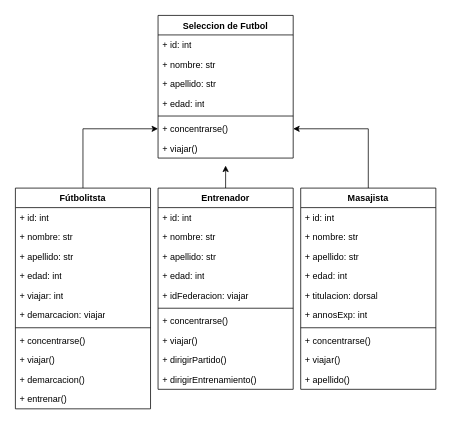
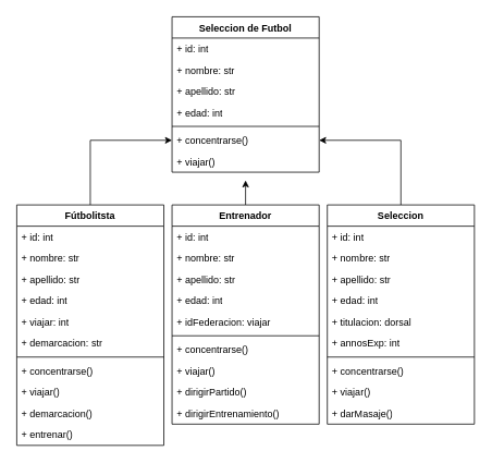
  <mxCell id="0" />
  <mxCell id="1" parent="0" />
  <mxCell id="2" value="Seleccion de Futbol" style="swimlane;fontStyle=1;align=center;verticalAlign=top;childLayout=stackLayout;horizontal=1;startSize=26;horizontalStack=0;resizeParent=1;resizeParentMax=0;resizeLast=0;collapsible=1;marginBottom=0;whiteSpace=wrap;html=1;" vertex="1" parent="1"><mxGeometry x="210" y="20" width="180" height="190" as="geometry"><mxRectangle x="310" y="290" width="100" height="30" as="alternateBounds" /></mxGeometry></mxCell>
  <mxCell id="3" value="+ id: int" style="text;strokeColor=none;fillColor=none;align=left;verticalAlign=top;spacingLeft=4;spacingRight=4;overflow=hidden;rotatable=0;points=[[0,0.5],[1,0.5]];portConstraint=eastwest;whiteSpace=wrap;html=1;" vertex="1" parent="2"><mxGeometry y="26" width="180" height="26" as="geometry" /></mxCell>
  <mxCell id="4" value="+ nombre: str" style="text;strokeColor=none;fillColor=none;align=left;verticalAlign=top;spacingLeft=4;spacingRight=4;overflow=hidden;rotatable=0;points=[[0,0.5],[1,0.5]];portConstraint=eastwest;whiteSpace=wrap;html=1;" vertex="1" parent="2"><mxGeometry y="52" width="180" height="26" as="geometry" /></mxCell>
  <mxCell id="5" value="+ apellido: str" style="text;strokeColor=none;fillColor=none;align=left;verticalAlign=top;spacingLeft=4;spacingRight=4;overflow=hidden;rotatable=0;points=[[0,0.5],[1,0.5]];portConstraint=eastwest;whiteSpace=wrap;html=1;" vertex="1" parent="2"><mxGeometry y="78" width="180" height="26" as="geometry" /></mxCell>
  <mxCell id="6" value="+ edad: int" style="text;strokeColor=none;fillColor=none;align=left;verticalAlign=top;spacingLeft=4;spacingRight=4;overflow=hidden;rotatable=0;points=[[0,0.5],[1,0.5]];portConstraint=eastwest;whiteSpace=wrap;html=1;" vertex="1" parent="2"><mxGeometry y="104" width="180" height="26" as="geometry" /></mxCell>
  <mxCell id="7" value="" style="line;strokeWidth=1;fillColor=none;align=left;verticalAlign=middle;spacingTop=-1;spacingLeft=3;spacingRight=3;rotatable=0;labelPosition=right;points=[];portConstraint=eastwest;strokeColor=inherit;" vertex="1" parent="2"><mxGeometry y="130" width="180" height="8" as="geometry" /></mxCell>
  <mxCell id="8" value="+ concentrarse()" style="text;strokeColor=none;fillColor=none;align=left;verticalAlign=top;spacingLeft=4;spacingRight=4;overflow=hidden;rotatable=0;points=[[0,0.5],[1,0.5]];portConstraint=eastwest;whiteSpace=wrap;html=1;" vertex="1" parent="2"><mxGeometry y="138" width="180" height="26" as="geometry" /></mxCell>
  <mxCell id="9" value="+ viajar()" style="text;strokeColor=none;fillColor=none;align=left;verticalAlign=top;spacingLeft=4;spacingRight=4;overflow=hidden;rotatable=0;points=[[0,0.5],[1,0.5]];portConstraint=eastwest;whiteSpace=wrap;html=1;" vertex="1" parent="2"><mxGeometry y="164" width="180" height="26" as="geometry" /></mxCell>
  <mxCell id="10" style="edgeStyle=orthogonalEdgeStyle;rounded=0;orthogonalLoop=1;jettySize=auto;html=1;exitX=0.5;exitY=0;exitDx=0;exitDy=0;entryX=0;entryY=0.5;entryDx=0;entryDy=0;" edge="1" parent="1" source="11" target="8"><mxGeometry relative="1" as="geometry" /></mxCell>
  <mxCell id="11" value="Fútbolitsta" style="swimlane;fontStyle=1;align=center;verticalAlign=top;childLayout=stackLayout;horizontal=1;startSize=26;horizontalStack=0;resizeParent=1;resizeParentMax=0;resizeLast=0;collapsible=1;marginBottom=0;whiteSpace=wrap;html=1;" vertex="1" parent="1"><mxGeometry x="20" y="250" width="180" height="294" as="geometry"><mxRectangle x="310" y="290" width="100" height="30" as="alternateBounds" /></mxGeometry></mxCell>
  <mxCell id="12" value="+ id: int" style="text;strokeColor=none;fillColor=none;align=left;verticalAlign=top;spacingLeft=4;spacingRight=4;overflow=hidden;rotatable=0;points=[[0,0.5],[1,0.5]];portConstraint=eastwest;whiteSpace=wrap;html=1;" vertex="1" parent="11"><mxGeometry y="26" width="180" height="26" as="geometry" /></mxCell>
  <mxCell id="13" value="+ nombre: str" style="text;strokeColor=none;fillColor=none;align=left;verticalAlign=top;spacingLeft=4;spacingRight=4;overflow=hidden;rotatable=0;points=[[0,0.5],[1,0.5]];portConstraint=eastwest;whiteSpace=wrap;html=1;" vertex="1" parent="11"><mxGeometry y="52" width="180" height="26" as="geometry" /></mxCell>
  <mxCell id="14" value="+ apellido: str" style="text;strokeColor=none;fillColor=none;align=left;verticalAlign=top;spacingLeft=4;spacingRight=4;overflow=hidden;rotatable=0;points=[[0,0.5],[1,0.5]];portConstraint=eastwest;whiteSpace=wrap;html=1;" vertex="1" parent="11"><mxGeometry y="78" width="180" height="26" as="geometry" /></mxCell>
  <mxCell id="15" value="+ edad: int" style="text;strokeColor=none;fillColor=none;align=left;verticalAlign=top;spacingLeft=4;spacingRight=4;overflow=hidden;rotatable=0;points=[[0,0.5],[1,0.5]];portConstraint=eastwest;whiteSpace=wrap;html=1;" vertex="1" parent="11"><mxGeometry y="104" width="180" height="26" as="geometry" /></mxCell>
  <mxCell id="16" value="+ viajar: int" style="text;strokeColor=none;fillColor=none;align=left;verticalAlign=top;spacingLeft=4;spacingRight=4;overflow=hidden;rotatable=0;points=[[0,0.5],[1,0.5]];portConstraint=eastwest;whiteSpace=wrap;html=1;" vertex="1" parent="11"><mxGeometry y="130" width="180" height="26" as="geometry" /></mxCell>
- <mxCell id="17" value="+ demarcacion: viajar" style="text;strokeColor=none;fillColor=none;align=left;verticalAlign=top;spacingLeft=4;spacingRight=4;overflow=hidden;rotatable=0;points=[[0,0.5],[1,0.5]];portConstraint=eastwest;whiteSpace=wrap;html=1;" vertex="1" parent="11"><mxGeometry y="156" width="180" height="26" as="geometry" /></mxCell>
+ <mxCell id="17" value="+ demarcacion: str" style="text;strokeColor=none;fillColor=none;align=left;verticalAlign=top;spacingLeft=4;spacingRight=4;overflow=hidden;rotatable=0;points=[[0,0.5],[1,0.5]];portConstraint=eastwest;whiteSpace=wrap;html=1;" vertex="1" parent="11"><mxGeometry y="156" width="180" height="26" as="geometry" /></mxCell>
  <mxCell id="18" value="" style="line;strokeWidth=1;fillColor=none;align=left;verticalAlign=middle;spacingTop=-1;spacingLeft=3;spacingRight=3;rotatable=0;labelPosition=right;points=[];portConstraint=eastwest;strokeColor=inherit;" vertex="1" parent="11"><mxGeometry y="182" width="180" height="8" as="geometry" /></mxCell>
  <mxCell id="19" value="+ concentrarse()" style="text;strokeColor=none;fillColor=none;align=left;verticalAlign=top;spacingLeft=4;spacingRight=4;overflow=hidden;rotatable=0;points=[[0,0.5],[1,0.5]];portConstraint=eastwest;whiteSpace=wrap;html=1;" vertex="1" parent="11"><mxGeometry y="190" width="180" height="26" as="geometry" /></mxCell>
  <mxCell id="20" value="+ viajar()" style="text;strokeColor=none;fillColor=none;align=left;verticalAlign=top;spacingLeft=4;spacingRight=4;overflow=hidden;rotatable=0;points=[[0,0.5],[1,0.5]];portConstraint=eastwest;whiteSpace=wrap;html=1;" vertex="1" parent="11"><mxGeometry y="216" width="180" height="26" as="geometry" /></mxCell>
  <mxCell id="21" value="+ demarcacion()" style="text;strokeColor=none;fillColor=none;align=left;verticalAlign=top;spacingLeft=4;spacingRight=4;overflow=hidden;rotatable=0;points=[[0,0.5],[1,0.5]];portConstraint=eastwest;whiteSpace=wrap;html=1;" vertex="1" parent="11"><mxGeometry y="242" width="180" height="26" as="geometry" /></mxCell>
  <mxCell id="22" value="+ entrenar()" style="text;strokeColor=none;fillColor=none;align=left;verticalAlign=top;spacingLeft=4;spacingRight=4;overflow=hidden;rotatable=0;points=[[0,0.5],[1,0.5]];portConstraint=eastwest;whiteSpace=wrap;html=1;" vertex="1" parent="11"><mxGeometry y="268" width="180" height="26" as="geometry" /></mxCell>
  <mxCell id="23" style="edgeStyle=orthogonalEdgeStyle;rounded=0;orthogonalLoop=1;jettySize=auto;html=1;" edge="1" parent="1" source="24"><mxGeometry relative="1" as="geometry"><mxPoint x="300" y="220" as="targetPoint" /></mxGeometry></mxCell>
  <mxCell id="24" value="Entrenador" style="swimlane;fontStyle=1;align=center;verticalAlign=top;childLayout=stackLayout;horizontal=1;startSize=26;horizontalStack=0;resizeParent=1;resizeParentMax=0;resizeLast=0;collapsible=1;marginBottom=0;whiteSpace=wrap;html=1;" vertex="1" parent="1"><mxGeometry x="210" y="250" width="180" height="268" as="geometry"><mxRectangle x="310" y="290" width="100" height="30" as="alternateBounds" /></mxGeometry></mxCell>
  <mxCell id="25" value="+ id: int" style="text;strokeColor=none;fillColor=none;align=left;verticalAlign=top;spacingLeft=4;spacingRight=4;overflow=hidden;rotatable=0;points=[[0,0.5],[1,0.5]];portConstraint=eastwest;whiteSpace=wrap;html=1;" vertex="1" parent="24"><mxGeometry y="26" width="180" height="26" as="geometry" /></mxCell>
  <mxCell id="26" value="+ nombre: str" style="text;strokeColor=none;fillColor=none;align=left;verticalAlign=top;spacingLeft=4;spacingRight=4;overflow=hidden;rotatable=0;points=[[0,0.5],[1,0.5]];portConstraint=eastwest;whiteSpace=wrap;html=1;" vertex="1" parent="24"><mxGeometry y="52" width="180" height="26" as="geometry" /></mxCell>
  <mxCell id="27" value="+ apellido: str" style="text;strokeColor=none;fillColor=none;align=left;verticalAlign=top;spacingLeft=4;spacingRight=4;overflow=hidden;rotatable=0;points=[[0,0.5],[1,0.5]];portConstraint=eastwest;whiteSpace=wrap;html=1;" vertex="1" parent="24"><mxGeometry y="78" width="180" height="26" as="geometry" /></mxCell>
  <mxCell id="28" value="+ edad: int" style="text;strokeColor=none;fillColor=none;align=left;verticalAlign=top;spacingLeft=4;spacingRight=4;overflow=hidden;rotatable=0;points=[[0,0.5],[1,0.5]];portConstraint=eastwest;whiteSpace=wrap;html=1;" vertex="1" parent="24"><mxGeometry y="104" width="180" height="26" as="geometry" /></mxCell>
  <mxCell id="29" value="+ idFederacion: viajar" style="text;strokeColor=none;fillColor=none;align=left;verticalAlign=top;spacingLeft=4;spacingRight=4;overflow=hidden;rotatable=0;points=[[0,0.5],[1,0.5]];portConstraint=eastwest;whiteSpace=wrap;html=1;" vertex="1" parent="24"><mxGeometry y="130" width="180" height="26" as="geometry" /></mxCell>
  <mxCell id="30" value="" style="line;strokeWidth=1;fillColor=none;align=left;verticalAlign=middle;spacingTop=-1;spacingLeft=3;spacingRight=3;rotatable=0;labelPosition=right;points=[];portConstraint=eastwest;strokeColor=inherit;" vertex="1" parent="24"><mxGeometry y="156" width="180" height="8" as="geometry" /></mxCell>
  <mxCell id="31" value="+ concentrarse()" style="text;strokeColor=none;fillColor=none;align=left;verticalAlign=top;spacingLeft=4;spacingRight=4;overflow=hidden;rotatable=0;points=[[0,0.5],[1,0.5]];portConstraint=eastwest;whiteSpace=wrap;html=1;" vertex="1" parent="24"><mxGeometry y="164" width="180" height="26" as="geometry" /></mxCell>
  <mxCell id="32" value="+ viajar()" style="text;strokeColor=none;fillColor=none;align=left;verticalAlign=top;spacingLeft=4;spacingRight=4;overflow=hidden;rotatable=0;points=[[0,0.5],[1,0.5]];portConstraint=eastwest;whiteSpace=wrap;html=1;" vertex="1" parent="24"><mxGeometry y="190" width="180" height="26" as="geometry" /></mxCell>
  <mxCell id="33" value="+ dirigirPartido()" style="text;strokeColor=none;fillColor=none;align=left;verticalAlign=top;spacingLeft=4;spacingRight=4;overflow=hidden;rotatable=0;points=[[0,0.5],[1,0.5]];portConstraint=eastwest;whiteSpace=wrap;html=1;" vertex="1" parent="24"><mxGeometry y="216" width="180" height="26" as="geometry" /></mxCell>
  <mxCell id="34" value="+ dirigirEntrenamiento()" style="text;strokeColor=none;fillColor=none;align=left;verticalAlign=top;spacingLeft=4;spacingRight=4;overflow=hidden;rotatable=0;points=[[0,0.5],[1,0.5]];portConstraint=eastwest;whiteSpace=wrap;html=1;" vertex="1" parent="24"><mxGeometry y="242" width="180" height="26" as="geometry" /></mxCell>
  <mxCell id="35" style="edgeStyle=orthogonalEdgeStyle;rounded=0;orthogonalLoop=1;jettySize=auto;html=1;exitX=0.5;exitY=0;exitDx=0;exitDy=0;entryX=1;entryY=0.5;entryDx=0;entryDy=0;" edge="1" parent="1" source="36" target="8"><mxGeometry relative="1" as="geometry" /></mxCell>
- <mxCell id="36" value="Masajista" style="swimlane;fontStyle=1;align=center;verticalAlign=top;childLayout=stackLayout;horizontal=1;startSize=26;horizontalStack=0;resizeParent=1;resizeParentMax=0;resizeLast=0;collapsible=1;marginBottom=0;whiteSpace=wrap;html=1;" vertex="1" parent="1"><mxGeometry x="400" y="250" width="180" height="268" as="geometry"><mxRectangle x="310" y="290" width="100" height="30" as="alternateBounds" /></mxGeometry></mxCell>
+ <mxCell id="36" value="Seleccion" style="swimlane;fontStyle=1;align=center;verticalAlign=top;childLayout=stackLayout;horizontal=1;startSize=26;horizontalStack=0;resizeParent=1;resizeParentMax=0;resizeLast=0;collapsible=1;marginBottom=0;whiteSpace=wrap;html=1;" vertex="1" parent="1"><mxGeometry x="400" y="250" width="180" height="268" as="geometry"><mxRectangle x="310" y="290" width="100" height="30" as="alternateBounds" /></mxGeometry></mxCell>
  <mxCell id="37" value="+ id: int" style="text;strokeColor=none;fillColor=none;align=left;verticalAlign=top;spacingLeft=4;spacingRight=4;overflow=hidden;rotatable=0;points=[[0,0.5],[1,0.5]];portConstraint=eastwest;whiteSpace=wrap;html=1;" vertex="1" parent="36"><mxGeometry y="26" width="180" height="26" as="geometry" /></mxCell>
  <mxCell id="38" value="+ nombre: str" style="text;strokeColor=none;fillColor=none;align=left;verticalAlign=top;spacingLeft=4;spacingRight=4;overflow=hidden;rotatable=0;points=[[0,0.5],[1,0.5]];portConstraint=eastwest;whiteSpace=wrap;html=1;" vertex="1" parent="36"><mxGeometry y="52" width="180" height="26" as="geometry" /></mxCell>
  <mxCell id="39" value="+ apellido: str" style="text;strokeColor=none;fillColor=none;align=left;verticalAlign=top;spacingLeft=4;spacingRight=4;overflow=hidden;rotatable=0;points=[[0,0.5],[1,0.5]];portConstraint=eastwest;whiteSpace=wrap;html=1;" vertex="1" parent="36"><mxGeometry y="78" width="180" height="26" as="geometry" /></mxCell>
  <mxCell id="40" value="+ edad: int" style="text;strokeColor=none;fillColor=none;align=left;verticalAlign=top;spacingLeft=4;spacingRight=4;overflow=hidden;rotatable=0;points=[[0,0.5],[1,0.5]];portConstraint=eastwest;whiteSpace=wrap;html=1;" vertex="1" parent="36"><mxGeometry y="104" width="180" height="26" as="geometry" /></mxCell>
  <mxCell id="41" value="+ titulacion: dorsal" style="text;strokeColor=none;fillColor=none;align=left;verticalAlign=top;spacingLeft=4;spacingRight=4;overflow=hidden;rotatable=0;points=[[0,0.5],[1,0.5]];portConstraint=eastwest;whiteSpace=wrap;html=1;" vertex="1" parent="36"><mxGeometry y="130" width="180" height="26" as="geometry" /></mxCell>
  <mxCell id="42" value="+ annosExp: int" style="text;strokeColor=none;fillColor=none;align=left;verticalAlign=top;spacingLeft=4;spacingRight=4;overflow=hidden;rotatable=0;points=[[0,0.5],[1,0.5]];portConstraint=eastwest;whiteSpace=wrap;html=1;" vertex="1" parent="36"><mxGeometry y="156" width="180" height="26" as="geometry" /></mxCell>
  <mxCell id="43" value="" style="line;strokeWidth=1;fillColor=none;align=left;verticalAlign=middle;spacingTop=-1;spacingLeft=3;spacingRight=3;rotatable=0;labelPosition=right;points=[];portConstraint=eastwest;strokeColor=inherit;" vertex="1" parent="36"><mxGeometry y="182" width="180" height="8" as="geometry" /></mxCell>
  <mxCell id="44" value="+ concentrarse()" style="text;strokeColor=none;fillColor=none;align=left;verticalAlign=top;spacingLeft=4;spacingRight=4;overflow=hidden;rotatable=0;points=[[0,0.5],[1,0.5]];portConstraint=eastwest;whiteSpace=wrap;html=1;" vertex="1" parent="36"><mxGeometry y="190" width="180" height="26" as="geometry" /></mxCell>
  <mxCell id="45" value="+ viajar()" style="text;strokeColor=none;fillColor=none;align=left;verticalAlign=top;spacingLeft=4;spacingRight=4;overflow=hidden;rotatable=0;points=[[0,0.5],[1,0.5]];portConstraint=eastwest;whiteSpace=wrap;html=1;" vertex="1" parent="36"><mxGeometry y="216" width="180" height="26" as="geometry" /></mxCell>
- <mxCell id="46" value="+ apellido()" style="text;strokeColor=none;fillColor=none;align=left;verticalAlign=top;spacingLeft=4;spacingRight=4;overflow=hidden;rotatable=0;points=[[0,0.5],[1,0.5]];portConstraint=eastwest;whiteSpace=wrap;html=1;" vertex="1" parent="36"><mxGeometry y="242" width="180" height="26" as="geometry" /></mxCell>
+ <mxCell id="46" value="+ darMasaje()" style="text;strokeColor=none;fillColor=none;align=left;verticalAlign=top;spacingLeft=4;spacingRight=4;overflow=hidden;rotatable=0;points=[[0,0.5],[1,0.5]];portConstraint=eastwest;whiteSpace=wrap;html=1;" vertex="1" parent="36"><mxGeometry y="242" width="180" height="26" as="geometry" /></mxCell>
